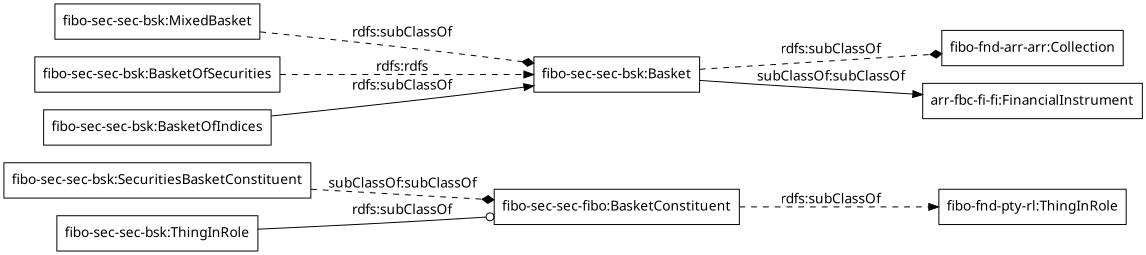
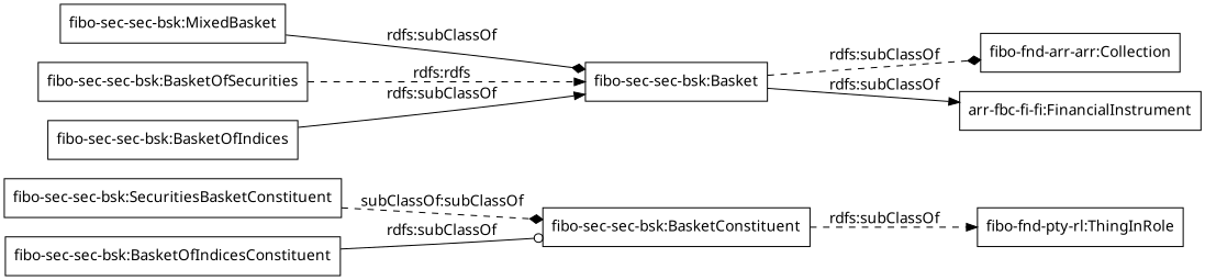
  digraph {
    fontname="Noto Sans"
    rankdir=LR
    node [color=black fontname="Noto Sans" shape=rectangle]
    edge [arrowhead=normal fontname="Noto Sans" style=dashed]
    "fibo-sec-sec-bsk:SecuritiesBasketConstituent"
-   "fibo-sec-sec-bsk:BasketConstituent" [label="fibo-sec-sec-fibo:BasketConstituent"]
+   "fibo-sec-sec-bsk:BasketConstituent"
    "fibo-fnd-pty-rl:ThingInRole"
    "fibo-sec-sec-bsk:MixedBasket"
    "fibo-sec-sec-bsk:Basket"
    "fibo-fnd-arr-arr:Collection"
    n7 [label="arr-fbc-fi-fi:FinancialInstrument"]
    "fibo-sec-sec-bsk:BasketOfSecurities"
-   "fibo-sec-sec-bsk:BasketOfIndicesConstituent" [label="fibo-sec-sec-bsk:ThingInRole"]
+   "fibo-sec-sec-bsk:BasketOfIndicesConstituent"
    "fibo-sec-sec-bsk:BasketOfIndices"
    "fibo-sec-sec-bsk:SecuritiesBasketConstituent" -> "fibo-sec-sec-bsk:BasketConstituent" [arrowhead=diamond label="subClassOf:subClassOf"]
    "fibo-sec-sec-bsk:BasketConstituent" -> "fibo-fnd-pty-rl:ThingInRole" [label="rdfs:subClassOf"]
-   "fibo-sec-sec-bsk:MixedBasket" -> "fibo-sec-sec-bsk:Basket" [arrowhead=diamond label="rdfs:subClassOf"]
+   "fibo-sec-sec-bsk:MixedBasket" -> "fibo-sec-sec-bsk:Basket" [arrowhead=diamond label="rdfs:subClassOf" style=solid]
    "fibo-sec-sec-bsk:Basket" -> "fibo-fnd-arr-arr:Collection" [arrowhead=diamond label="rdfs:subClassOf"]
-   "fibo-sec-sec-bsk:Basket" -> n7 [label="subClassOf:subClassOf" style=solid]
+   "fibo-sec-sec-bsk:Basket" -> n7 [label="rdfs:subClassOf" style=solid]
    "fibo-sec-sec-bsk:BasketOfSecurities" -> "fibo-sec-sec-bsk:Basket" [label="rdfs:rdfs"]
    "fibo-sec-sec-bsk:BasketOfIndicesConstituent" -> "fibo-sec-sec-bsk:BasketConstituent" [arrowhead=odot label="rdfs:subClassOf" style=solid]
    "fibo-sec-sec-bsk:BasketOfIndices" -> "fibo-sec-sec-bsk:Basket" [label="rdfs:subClassOf" style=solid]
  }
